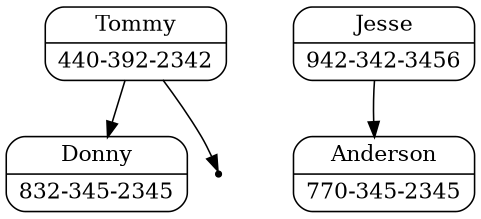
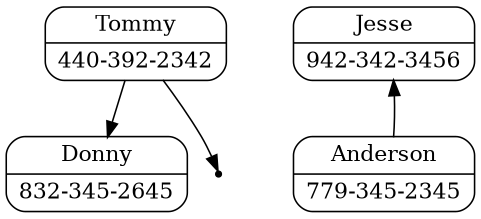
  digraph {
    ordering=out
    node [shape=Mrecord]
    n1 [label="{Tommy|440-392-2342}"]
-   n2 [label="{Donny|832-345-2345}"]
+   n2 [label="{Donny|832-345-2645}"]
    null1 [shape=point]
    n4 [label="{Jesse|942-342-3456}"]
-   n5 [label="{Anderson|770-345-2345}"]
+   n5 [label="{Anderson|779-345-2345}"]
    n1 -> n2
    n1 -> null1
-   n4 -> n5
+   n5 -> n4
  }
